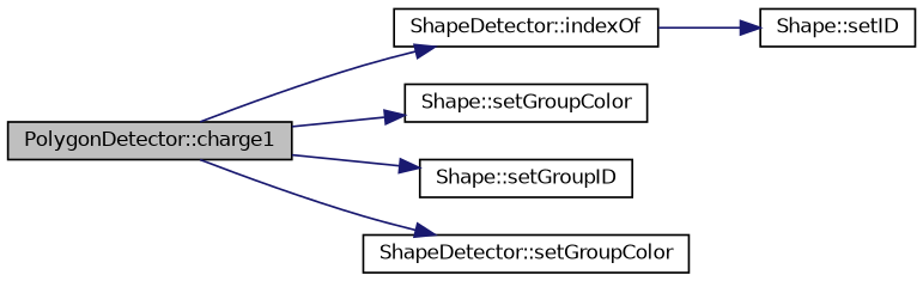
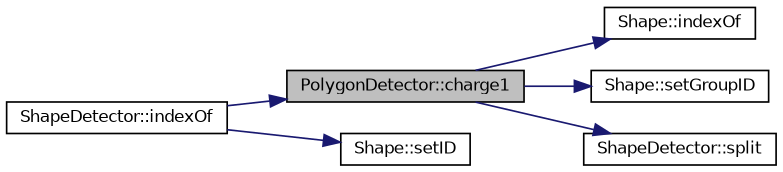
  digraph {
    rankdir=LR
    node [color=black fillcolor=white fontname=Helvetica fontsize=10 shape=record style=filled]
    edge [color=midnightblue fontname=Helvetica fontsize=10 labelfontname=Helvetica labelfontsize=10 style=solid]
    n1 [fillcolor=grey75 fontcolor=black height=0.2 label="PolygonDetector::charge1" width=0.4]
    n2 [height=0.2 label="ShapeDetector::indexOf" width=0.4]
-   n3 [height=0.2 label="Shape::setGroupColor" width=0.4]
+   n3 [height=0.2 label="Shape::indexOf" width=0.4]
    n4 [height=0.2 label="Shape::setGroupID" width=0.4]
-   n5 [height=0.2 label="ShapeDetector::setGroupColor" width=0.4]
+   n5 [height=0.2 label="ShapeDetector::split" width=0.4]
    n6 [height=0.2 label="Shape::setID" width=0.4]
-   n1 -> n2
+   n2 -> n1
    n1 -> n3
    n1 -> n4
    n1 -> n5
    n2 -> n6
  }
